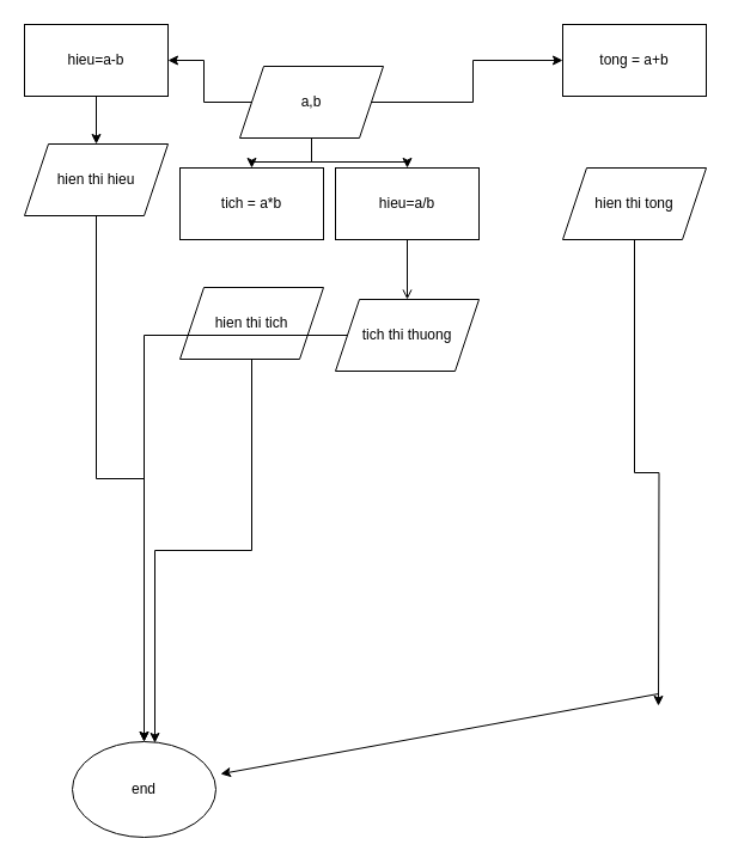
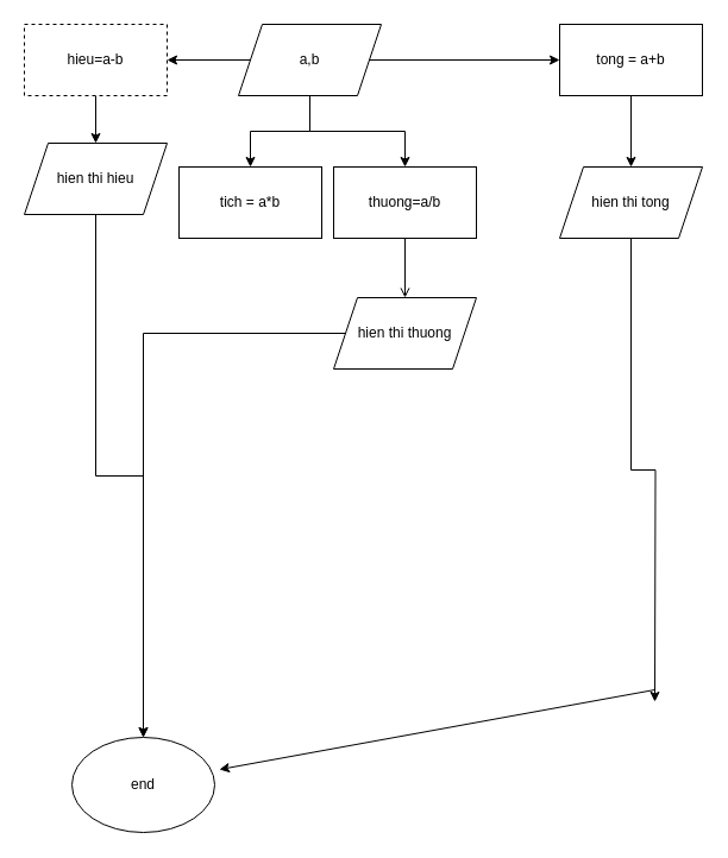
  <mxCell id="0" />
  <mxCell id="1" parent="0" />
  <mxCell id="2" style="edgeStyle=orthogonalEdgeStyle;rounded=0;orthogonalLoop=1;jettySize=auto;html=1;" edge="1" parent="1" source="6" target="8"><mxGeometry relative="1" as="geometry"><mxPoint x="470" y="50" as="targetPoint" /></mxGeometry></mxCell>
  <mxCell id="3" style="edgeStyle=orthogonalEdgeStyle;rounded=0;orthogonalLoop=1;jettySize=auto;html=1;" edge="1" parent="1" source="6" target="12"><mxGeometry relative="1" as="geometry"><mxPoint x="80" y="50" as="targetPoint" /></mxGeometry></mxCell>
  <mxCell id="4" style="edgeStyle=orthogonalEdgeStyle;rounded=0;orthogonalLoop=1;jettySize=auto;html=1;" edge="1" parent="1" source="6" target="15"><mxGeometry relative="1" as="geometry"><mxPoint x="200" y="170" as="targetPoint" /></mxGeometry></mxCell>
  <mxCell id="5" style="edgeStyle=orthogonalEdgeStyle;rounded=0;orthogonalLoop=1;jettySize=auto;html=1;" edge="1" parent="1" source="6" target="18"><mxGeometry relative="1" as="geometry"><mxPoint x="320" y="140" as="targetPoint" /></mxGeometry></mxCell>
- <mxCell id="6" value="a,b" style="shape=parallelogram;perimeter=parallelogramPerimeter;whiteSpace=wrap;html=1;fixedSize=1;" vertex="1" parent="1"><mxGeometry x="200" y="55" width="120" height="60" as="geometry" /></mxCell>
+ <mxCell id="6" value="a,b" style="shape=parallelogram;perimeter=parallelogramPerimeter;whiteSpace=wrap;html=1;fixedSize=1;" vertex="1" parent="1"><mxGeometry x="200" y="20" width="120" height="60" as="geometry" /></mxCell>
+ <mxCell id="7" style="edgeStyle=orthogonalEdgeStyle;rounded=0;orthogonalLoop=1;jettySize=auto;html=1;" edge="1" parent="1" source="8" target="10"><mxGeometry relative="1" as="geometry"><mxPoint x="530" y="170" as="targetPoint" /></mxGeometry></mxCell>
  <mxCell id="8" value="tong = a+b" style="rounded=0;whiteSpace=wrap;html=1;" vertex="1" parent="1"><mxGeometry x="470" y="20" width="120" height="60" as="geometry" /></mxCell>
  <mxCell id="9" style="edgeStyle=orthogonalEdgeStyle;rounded=0;orthogonalLoop=1;jettySize=auto;html=1;" edge="1" parent="1" source="10"><mxGeometry relative="1" as="geometry"><mxPoint x="550" y="590" as="targetPoint" /></mxGeometry></mxCell>
  <mxCell id="10" value="hien thi tong" style="shape=parallelogram;perimeter=parallelogramPerimeter;whiteSpace=wrap;html=1;fixedSize=1;" vertex="1" parent="1"><mxGeometry x="470" y="140" width="120" height="60" as="geometry" /></mxCell>
  <mxCell id="11" style="edgeStyle=orthogonalEdgeStyle;rounded=0;orthogonalLoop=1;jettySize=auto;html=1;" edge="1" parent="1" source="12" target="14"><mxGeometry relative="1" as="geometry"><mxPoint x="80" y="150" as="targetPoint" /></mxGeometry></mxCell>
- <mxCell id="12" value="hieu=a-b" style="rounded=0;whiteSpace=wrap;html=1;" vertex="1" parent="1"><mxGeometry x="20" y="20" width="120" height="60" as="geometry" /></mxCell>
+ <mxCell id="12" value="hieu=a-b" style="rounded=0;whiteSpace=wrap;html=1;dashed=1;" vertex="1" parent="1"><mxGeometry x="20" y="20" width="120" height="60" as="geometry" /></mxCell>
  <mxCell id="13" style="edgeStyle=orthogonalEdgeStyle;rounded=0;orthogonalLoop=1;jettySize=auto;html=1;" edge="1" parent="1" source="14" target="21"><mxGeometry relative="1" as="geometry"><mxPoint x="80" y="390" as="targetPoint" /></mxGeometry></mxCell>
  <mxCell id="14" value="hien thi hieu" style="shape=parallelogram;perimeter=parallelogramPerimeter;whiteSpace=wrap;html=1;fixedSize=1;" vertex="1" parent="1"><mxGeometry x="20" y="120" width="120" height="60" as="geometry" /></mxCell>
  <mxCell id="15" value="tich = a*b" style="rounded=0;whiteSpace=wrap;html=1;" vertex="1" parent="1"><mxGeometry x="150" y="140" width="120" height="60" as="geometry" /></mxCell>
- <mxCell id="16" value="hien thi tich" style="shape=parallelogram;perimeter=parallelogramPerimeter;whiteSpace=wrap;html=1;fixedSize=1;" vertex="1" parent="1"><mxGeometry x="150" y="240" width="120" height="60" as="geometry" /></mxCell>
  <mxCell id="17" style="edgeStyle=orthogonalEdgeStyle;rounded=0;orthogonalLoop=1;jettySize=auto;html=1;endArrow=open;" edge="1" parent="1" source="18" target="20"><mxGeometry relative="1" as="geometry"><mxPoint x="340" y="240" as="targetPoint" /></mxGeometry></mxCell>
- <mxCell id="18" value="hieu=a/b" style="rounded=0;whiteSpace=wrap;html=1;" vertex="1" parent="1"><mxGeometry x="280" y="140" width="120" height="60" as="geometry" /></mxCell>
+ <mxCell id="18" value="thuong=a/b" style="rounded=0;whiteSpace=wrap;html=1;" vertex="1" parent="1"><mxGeometry x="280" y="140" width="120" height="60" as="geometry" /></mxCell>
  <mxCell id="19" style="edgeStyle=orthogonalEdgeStyle;rounded=0;orthogonalLoop=1;jettySize=auto;html=1;" edge="1" parent="1" source="20" target="21"><mxGeometry relative="1" as="geometry" /></mxCell>
- <mxCell id="20" value="tich thi thuong" style="shape=parallelogram;perimeter=parallelogramPerimeter;whiteSpace=wrap;html=1;fixedSize=1;" vertex="1" parent="1"><mxGeometry x="280" y="250" width="120" height="60" as="geometry" /></mxCell>
+ <mxCell id="20" value="hien thi thuong" style="shape=parallelogram;perimeter=parallelogramPerimeter;whiteSpace=wrap;html=1;fixedSize=1;" vertex="1" parent="1"><mxGeometry x="280" y="250" width="120" height="60" as="geometry" /></mxCell>
  <mxCell id="21" value="end" style="ellipse;whiteSpace=wrap;html=1;" vertex="1" parent="1"><mxGeometry x="60" y="620" width="120" height="80" as="geometry" /></mxCell>
- <mxCell id="22" style="edgeStyle=orthogonalEdgeStyle;rounded=0;orthogonalLoop=1;jettySize=auto;html=1;entryX=0.575;entryY=0.013;entryDx=0;entryDy=0;entryPerimeter=0;" edge="1" parent="1" source="16" target="21"><mxGeometry relative="1" as="geometry" /></mxCell>
  <mxCell id="23" value="" style="endArrow=classic;html=1;rounded=0;entryX=1.033;entryY=0.338;entryDx=0;entryDy=0;entryPerimeter=0;" edge="1" parent="1" target="21"><mxGeometry width="50" height="50" relative="1" as="geometry"><mxPoint x="550" y="580" as="sourcePoint" /><mxPoint x="370" y="390" as="targetPoint" /><Array as="points" /></mxGeometry></mxCell>
